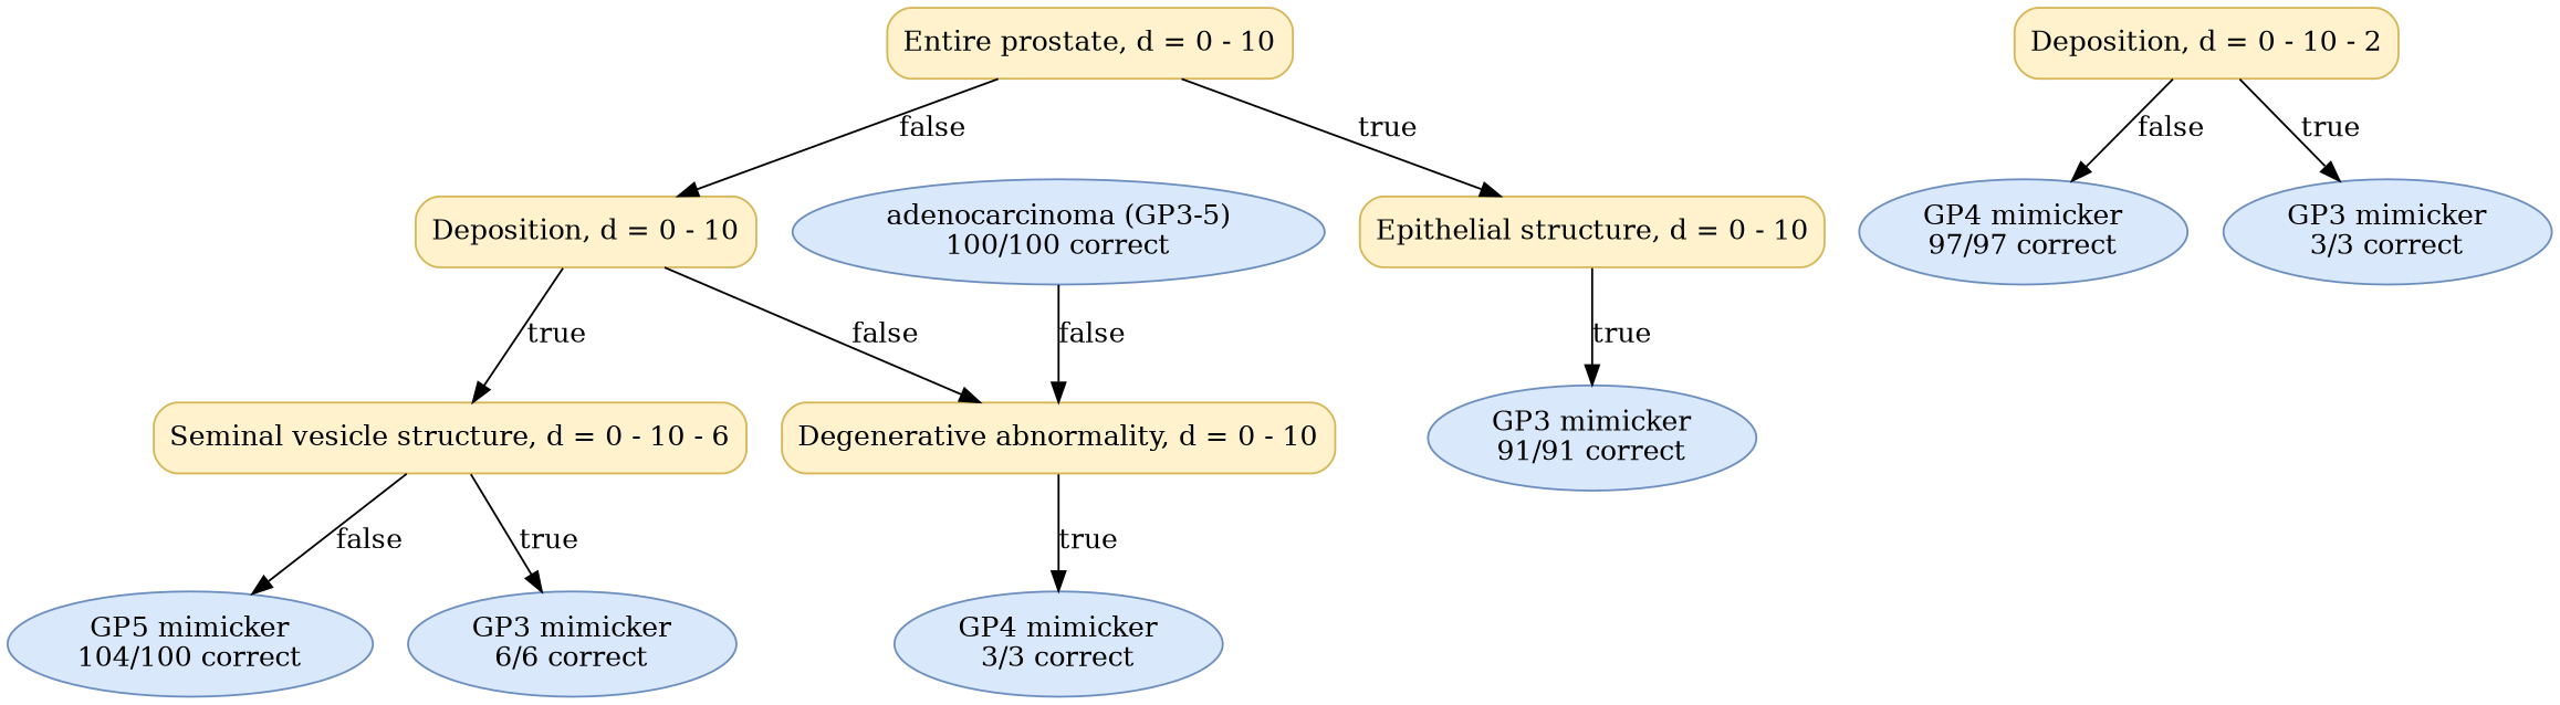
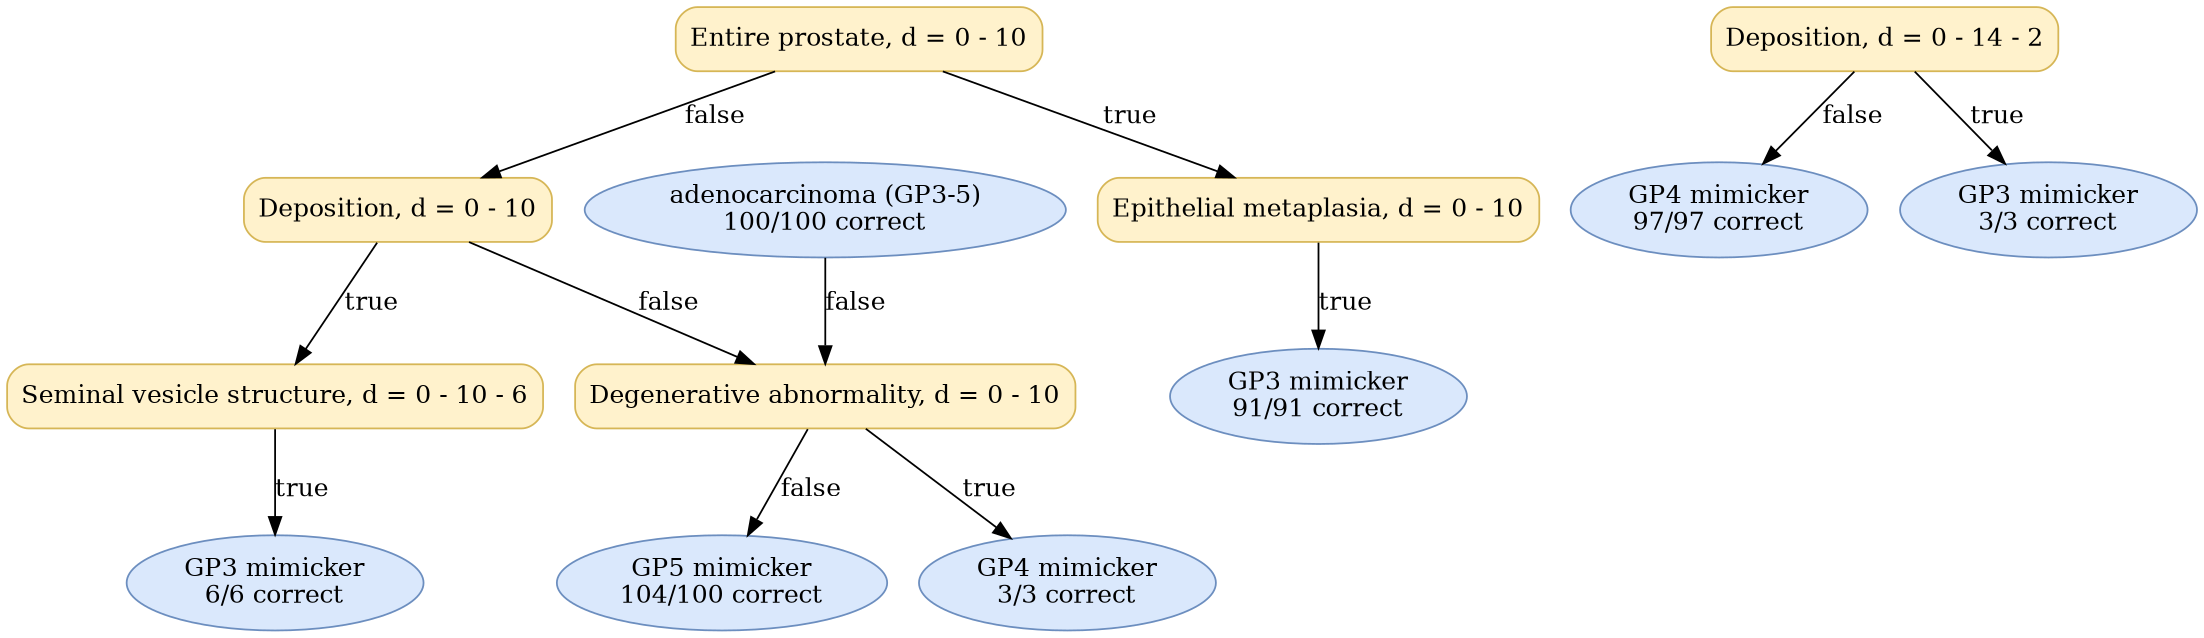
  digraph {
    fontname="Times-Roman"
    node [color="#6C8EBF" fillcolor="#DAE8FC" fontname="Times-Roman" shape=ellipse style="rounded,filled"]
    n1 [color="#D6B656" fillcolor="#FFF2CC" label="Entire prostate, d = 0 - 10" shape=box]
    n2 [color="#D6B656" fillcolor="#FFF2CC" label="Deposition, d = 0 - 10" shape=box]
-   n3 [color="#D6B656" fillcolor="#FFF2CC" label="Epithelial structure, d = 0 - 10" shape=box]
+   n3 [color="#D6B656" fillcolor="#FFF2CC" label="Epithelial metaplasia, d = 0 - 10" shape=box]
    n4 [color="#D6B656" fillcolor="#FFF2CC" label="Degenerative abnormality, d = 0 - 10" shape=box]
    n5 [color="#D6B656" fillcolor="#FFF2CC" label="Seminal vesicle structure, d = 0 - 10 - 6" shape=box]
    n6 [label=<GP3 mimicker<br/>91/91 correct>]
    n7 [label=<GP4 mimicker<br/>3/3 correct>]
    n8 [label=<GP5 mimicker<br/>104/100 correct>]
    n9 [label=<GP3 mimicker<br/>6/6 correct>]
    n10 [label=<adenocarcinoma (GP3-5)<br/>100/100 correct>]
-   n11 [color="#D6B656" fillcolor="#FFF2CC" label="Deposition, d = 0 - 10 - 2" shape=box]
+   n11 [color="#D6B656" fillcolor="#FFF2CC" label="Deposition, d = 0 - 14 - 2" shape=box]
    n12 [label=<GP4 mimicker<br/>97/97 correct>]
    n13 [label=<GP3 mimicker<br/>3/3 correct>]
    n1 -> n2 [label=false]
    n1 -> n3 [label=true]
    n2 -> n4 [label=false]
    n2 -> n5 [label=true]
    n3 -> n6 [label=true]
    n4 -> n7 [label=true]
-   n5 -> n8 [label=false]
+   n4 -> n8 [label=false]
    n5 -> n9 [label=true]
    n10 -> n4 [label=false]
    n11 -> n12 [label=false]
    n11 -> n13 [label=true]
  }
